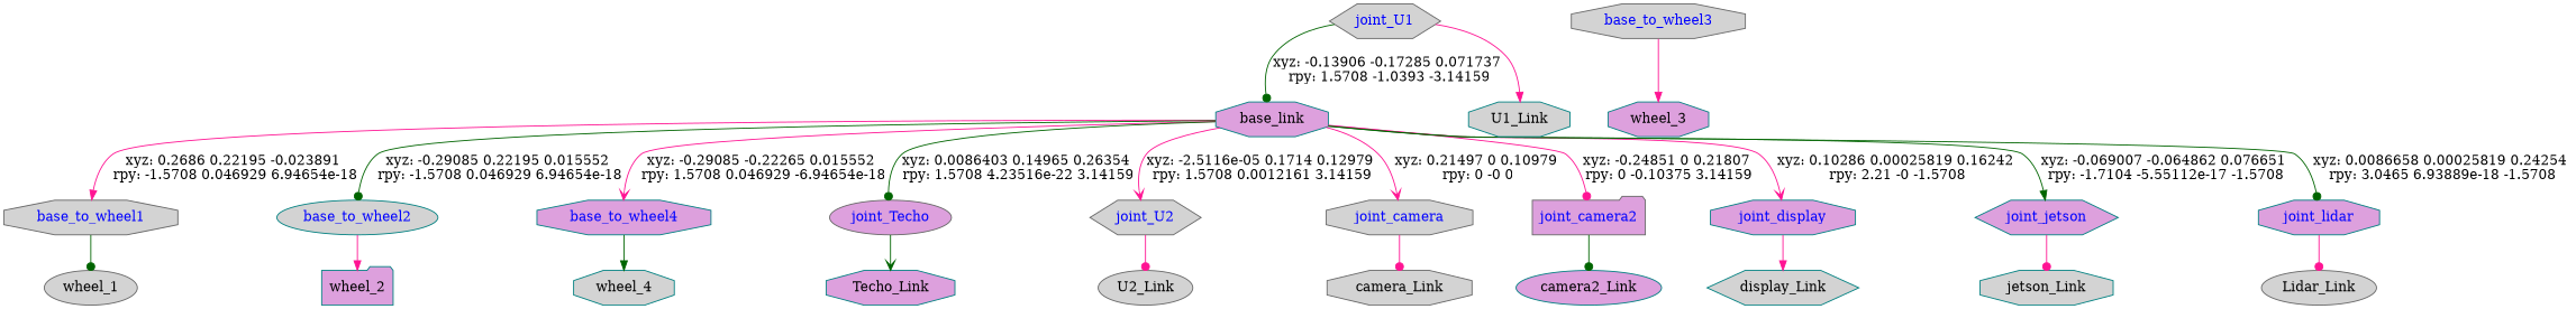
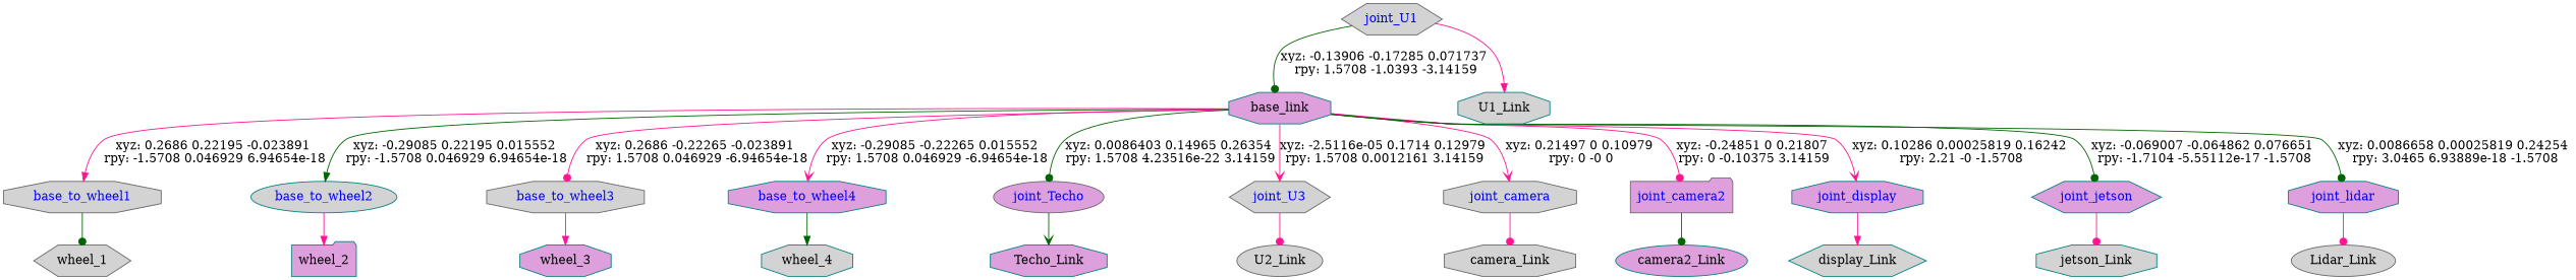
  digraph {
    node [color=teal fillcolor=lightgrey shape=octagon style=filled]
    edge [arrowhead=dot color=deeppink]
    n1 [fillcolor=plum label=base_link]
    base_to_wheel1 [color=gray40 fontcolor=blue]
    base_to_wheel2 [fontcolor=blue shape=ellipse]
    base_to_wheel3 [color=gray40 fontcolor=blue]
    base_to_wheel4 [fillcolor=plum fontcolor=blue]
    joint_Techo [color=gray40 fillcolor=plum fontcolor=blue shape=ellipse]
-   joint_U2 [color=gray40 fontcolor=blue shape=hexagon]
+   joint_U2 [color=gray40 fontcolor=blue shape=hexagon label=joint_U3]
    joint_camera [color=gray40 fontcolor=blue]
    joint_camera2 [color=gray40 fillcolor=plum fontcolor=blue shape=folder]
    joint_display [fillcolor=plum fontcolor=blue]
    joint_jetson [fillcolor=plum fontcolor=blue shape=hexagon]
    joint_lidar [fillcolor=plum fontcolor=blue]
-   n13 [color=gray40 label=wheel_1 shape=ellipse]
+   n13 [color=gray40 label=wheel_1 shape=hexagon]
    n14 [fillcolor=plum label=wheel_2 shape=folder]
    n15 [fillcolor=plum label=wheel_3]
    n16 [label=wheel_4]
    n17 [fillcolor=plum label=Techo_Link]
    joint_U1 [color=gray40 fontcolor=blue shape=hexagon]
    n19 [label=U1_Link]
    n20 [color=gray40 label=U2_Link shape=ellipse]
    n21 [color=gray40 label=camera_Link]
    n22 [fillcolor=plum label=camera2_Link shape=ellipse]
    n23 [label=display_Link shape=hexagon]
    n24 [label=jetson_Link]
    n25 [color=gray40 label=Lidar_Link shape=ellipse]
    n1 -> base_to_wheel1 [arrowhead=normal label="xyz: 0.2686 0.22195 -0.023891 \nrpy: -1.5708 0.046929 6.94654e-18"]
-   n1 -> base_to_wheel2 [color=darkgreen label="xyz: -0.29085 0.22195 0.015552 \nrpy: -1.5708 0.046929 6.94654e-18"]
+   n1 -> base_to_wheel2 [arrowhead=normal color=darkgreen label="xyz: -0.29085 0.22195 0.015552 \nrpy: -1.5708 0.046929 6.94654e-18"]
+   n1 -> base_to_wheel3 [label="xyz: 0.2686 -0.22265 -0.023891 \nrpy: 1.5708 0.046929 -6.94654e-18"]
    n1 -> base_to_wheel4 [arrowhead=vee label="xyz: -0.29085 -0.22265 0.015552 \nrpy: 1.5708 0.046929 -6.94654e-18"]
    n1 -> joint_Techo [color=darkgreen label="xyz: 0.0086403 0.14965 0.26354 \nrpy: 1.5708 4.23516e-22 3.14159"]
    n1 -> joint_U2 [arrowhead=vee label="xyz: -2.5116e-05 0.1714 0.12979 \nrpy: 1.5708 0.0012161 3.14159"]
    n1 -> joint_camera [arrowhead=vee label="xyz: 0.21497 0 0.10979 \nrpy: 0 -0 0"]
    n1 -> joint_camera2 [label="xyz: -0.24851 0 0.21807 \nrpy: 0 -0.10375 3.14159"]
    n1 -> joint_display [arrowhead=vee label="xyz: 0.10286 0.00025819 0.16242 \nrpy: 2.21 -0 -1.5708"]
-   n1 -> joint_jetson [arrowhead=normal color=darkgreen label="xyz: -0.069007 -0.064862 0.076651 \nrpy: -1.7104 -5.55112e-17 -1.5708"]
+   n1 -> joint_jetson [color=darkgreen label="xyz: -0.069007 -0.064862 0.076651 \nrpy: -1.7104 -5.55112e-17 -1.5708"]
    n1 -> joint_lidar [color=darkgreen label="xyz: 0.0086658 0.00025819 0.24254 \nrpy: 3.0465 6.93889e-18 -1.5708"]
    base_to_wheel1 -> n13 [color=darkgreen]
    base_to_wheel2 -> n14 [arrowhead=normal]
    base_to_wheel3 -> n15 [arrowhead=normal]
    base_to_wheel4 -> n16 [arrowhead=normal color=darkgreen]
    joint_Techo -> n17 [arrowhead=vee color=darkgreen]
    joint_U2 -> n20
    joint_camera -> n21
    joint_camera2 -> n22 [color=darkgreen]
    joint_display -> n23 [arrowhead=normal]
    joint_jetson -> n24
    joint_lidar -> n25
    joint_U1 -> n1 [color=darkgreen label="xyz: -0.13906 -0.17285 0.071737 \nrpy: 1.5708 -1.0393 -3.14159"]
    joint_U1 -> n19 [arrowhead=normal]
  }
